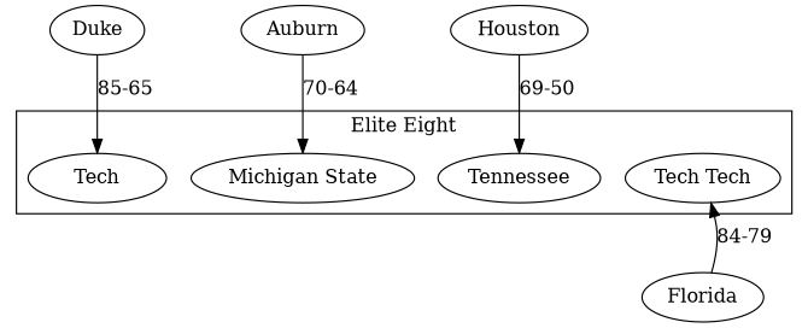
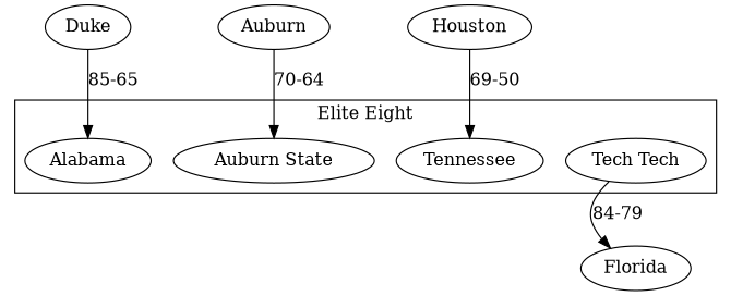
  digraph {
    n1 [label="Tech Tech"]
-   Alabama [label=Tech]
-   "Michigan State"
+   Alabama
+   "Michigan State" [label="Auburn State"]
    Tennessee
    Florida
    Duke
    Auburn
    Houston
    subgraph cluster_1 {
      label="Elite Eight"
      subgraph sub_2 {
        label="Elite Eight"
        rank=same
        n1
        Alabama
        "Michigan State"
        Tennessee
      }
    }
-   Florida -> n1 [label="84-79"]
+   n1 -> Florida [label="84-79"]
    Duke -> Alabama [label="85-65"]
    Auburn -> "Michigan State" [label="70-64"]
    Houston -> Tennessee [label="69-50"]
  }
